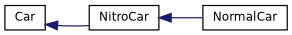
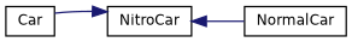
  digraph {
    rankdir=LR
    node [color=black fillcolor=white fontname=Helvetica fontsize=10 shape=record style=filled]
    edge [color=midnightblue dir=back fontname=Helvetica fontsize=10 labelfontname=Helvetica labelfontsize=10 style=solid]
    n1 [height=0.2 label=Car width=0.4]
    n2 [height=0.2 label=NitroCar width=0.4]
    n3 [height=0.2 label=NormalCar width=0.4]
-   n1 -> n2
+   n2 -> n1
    n2 -> n3
  }
